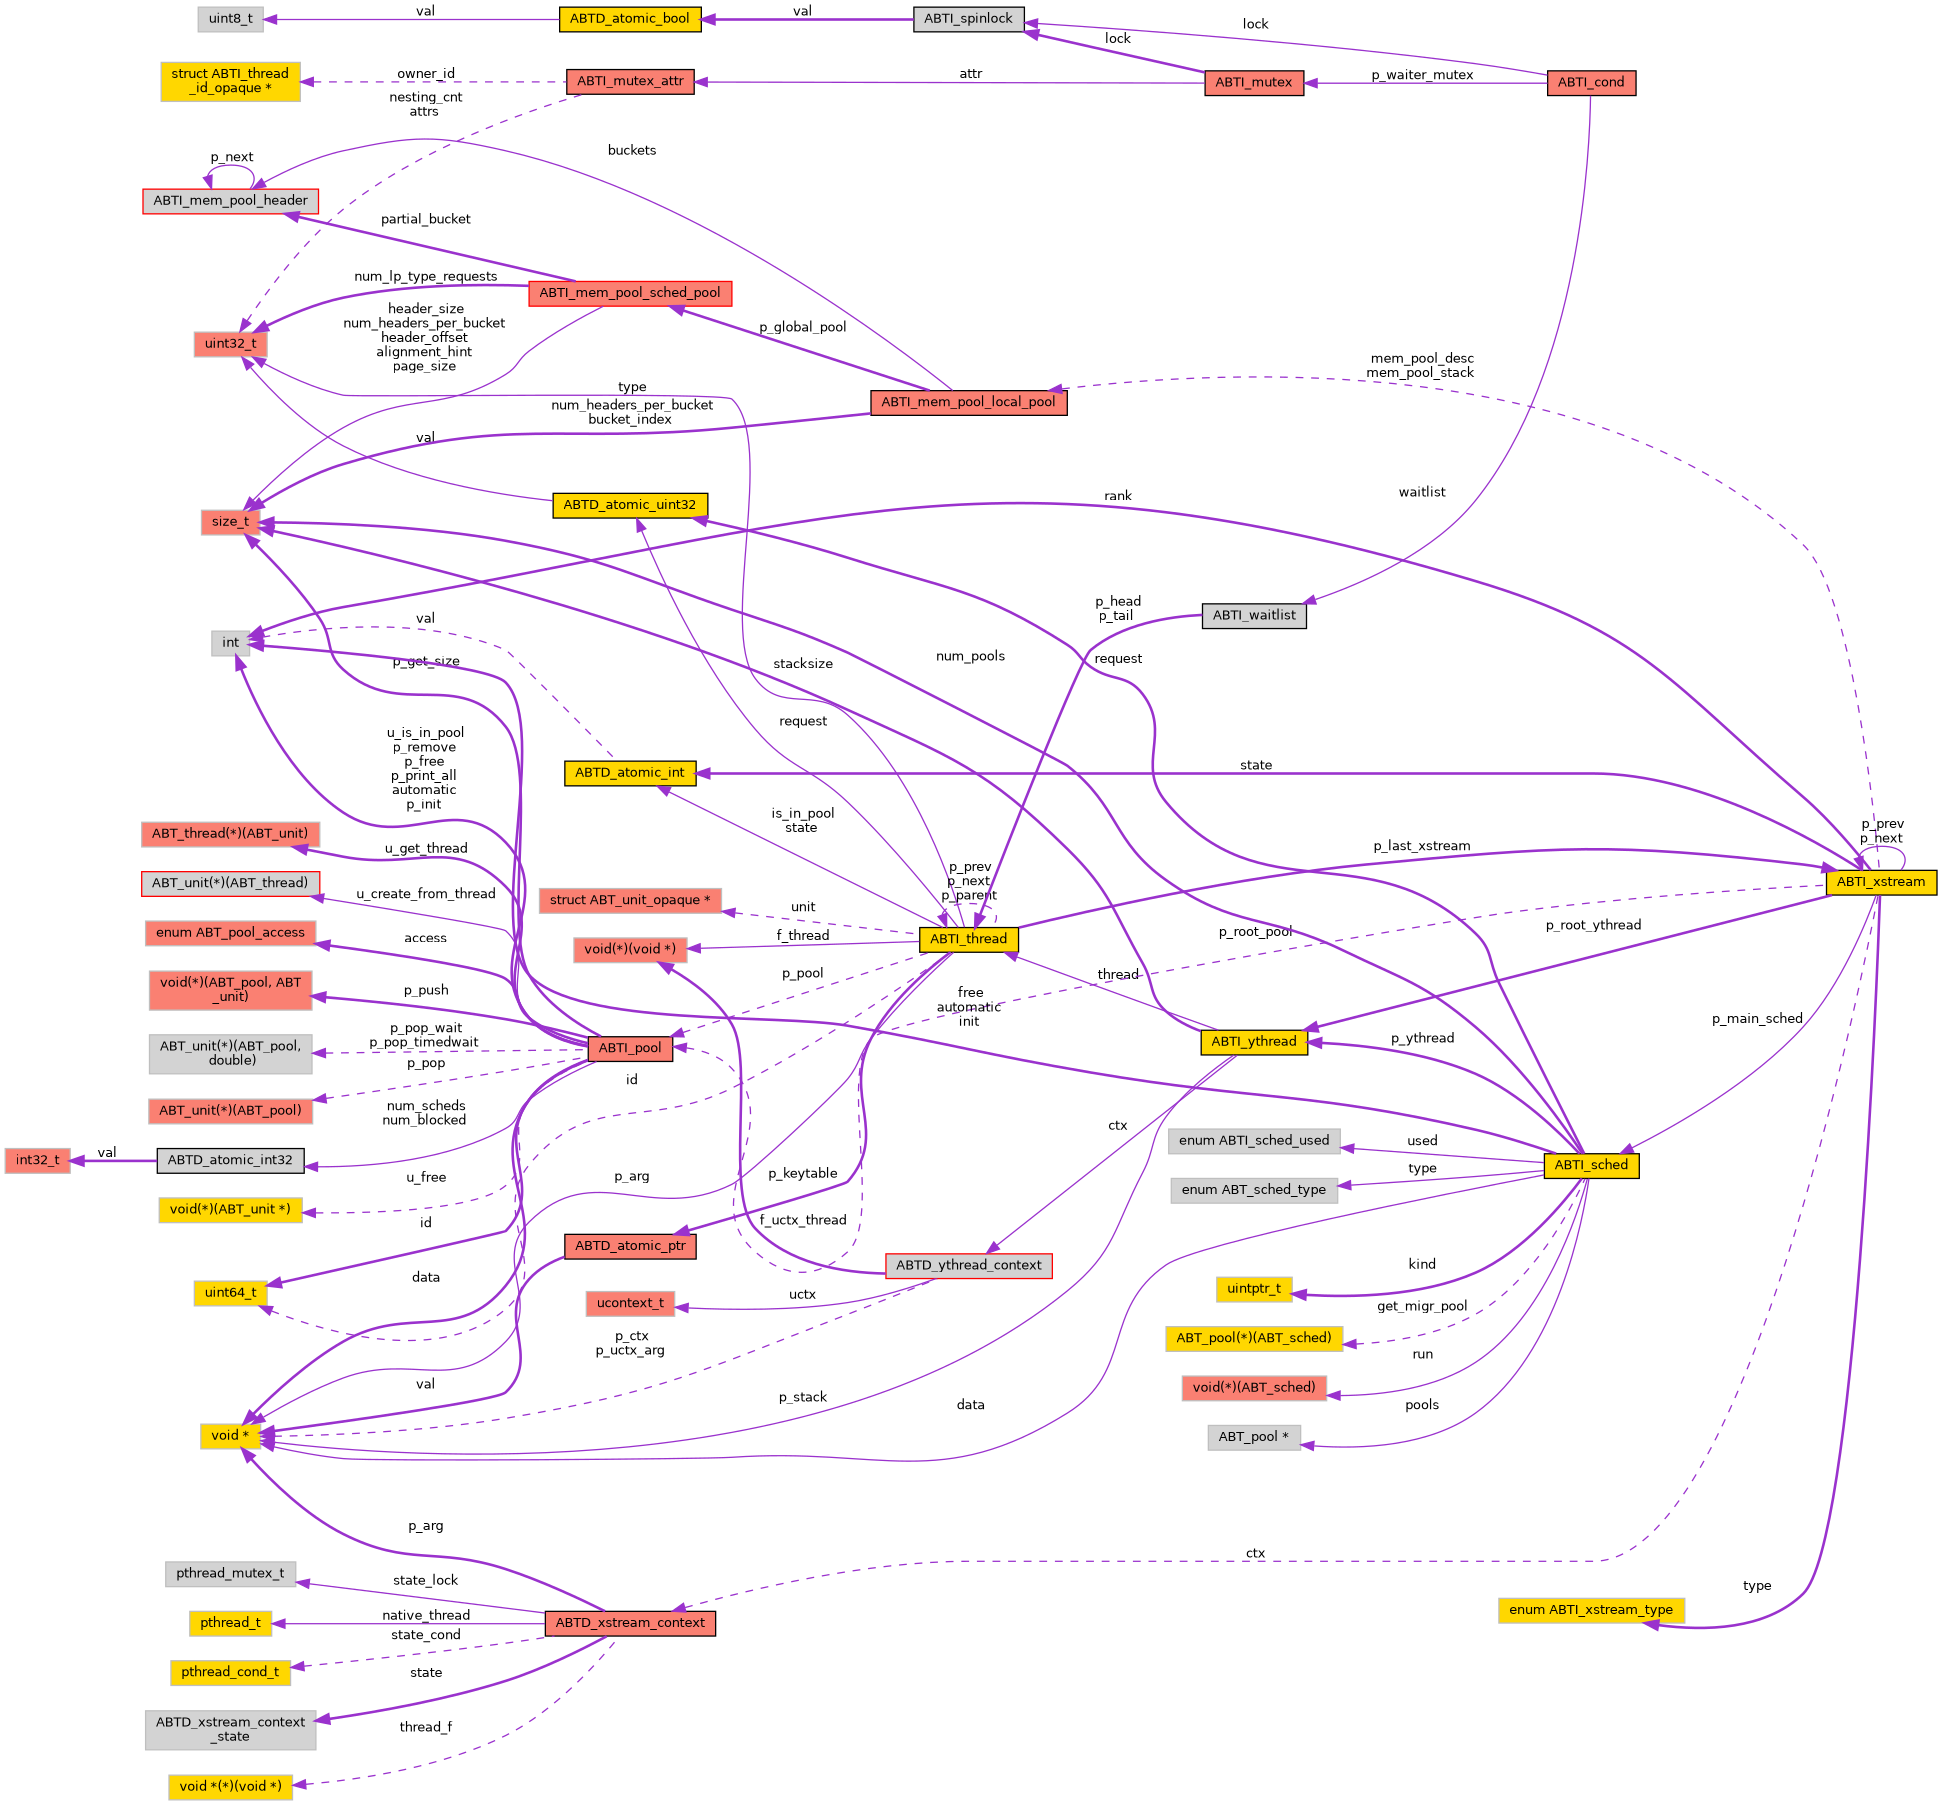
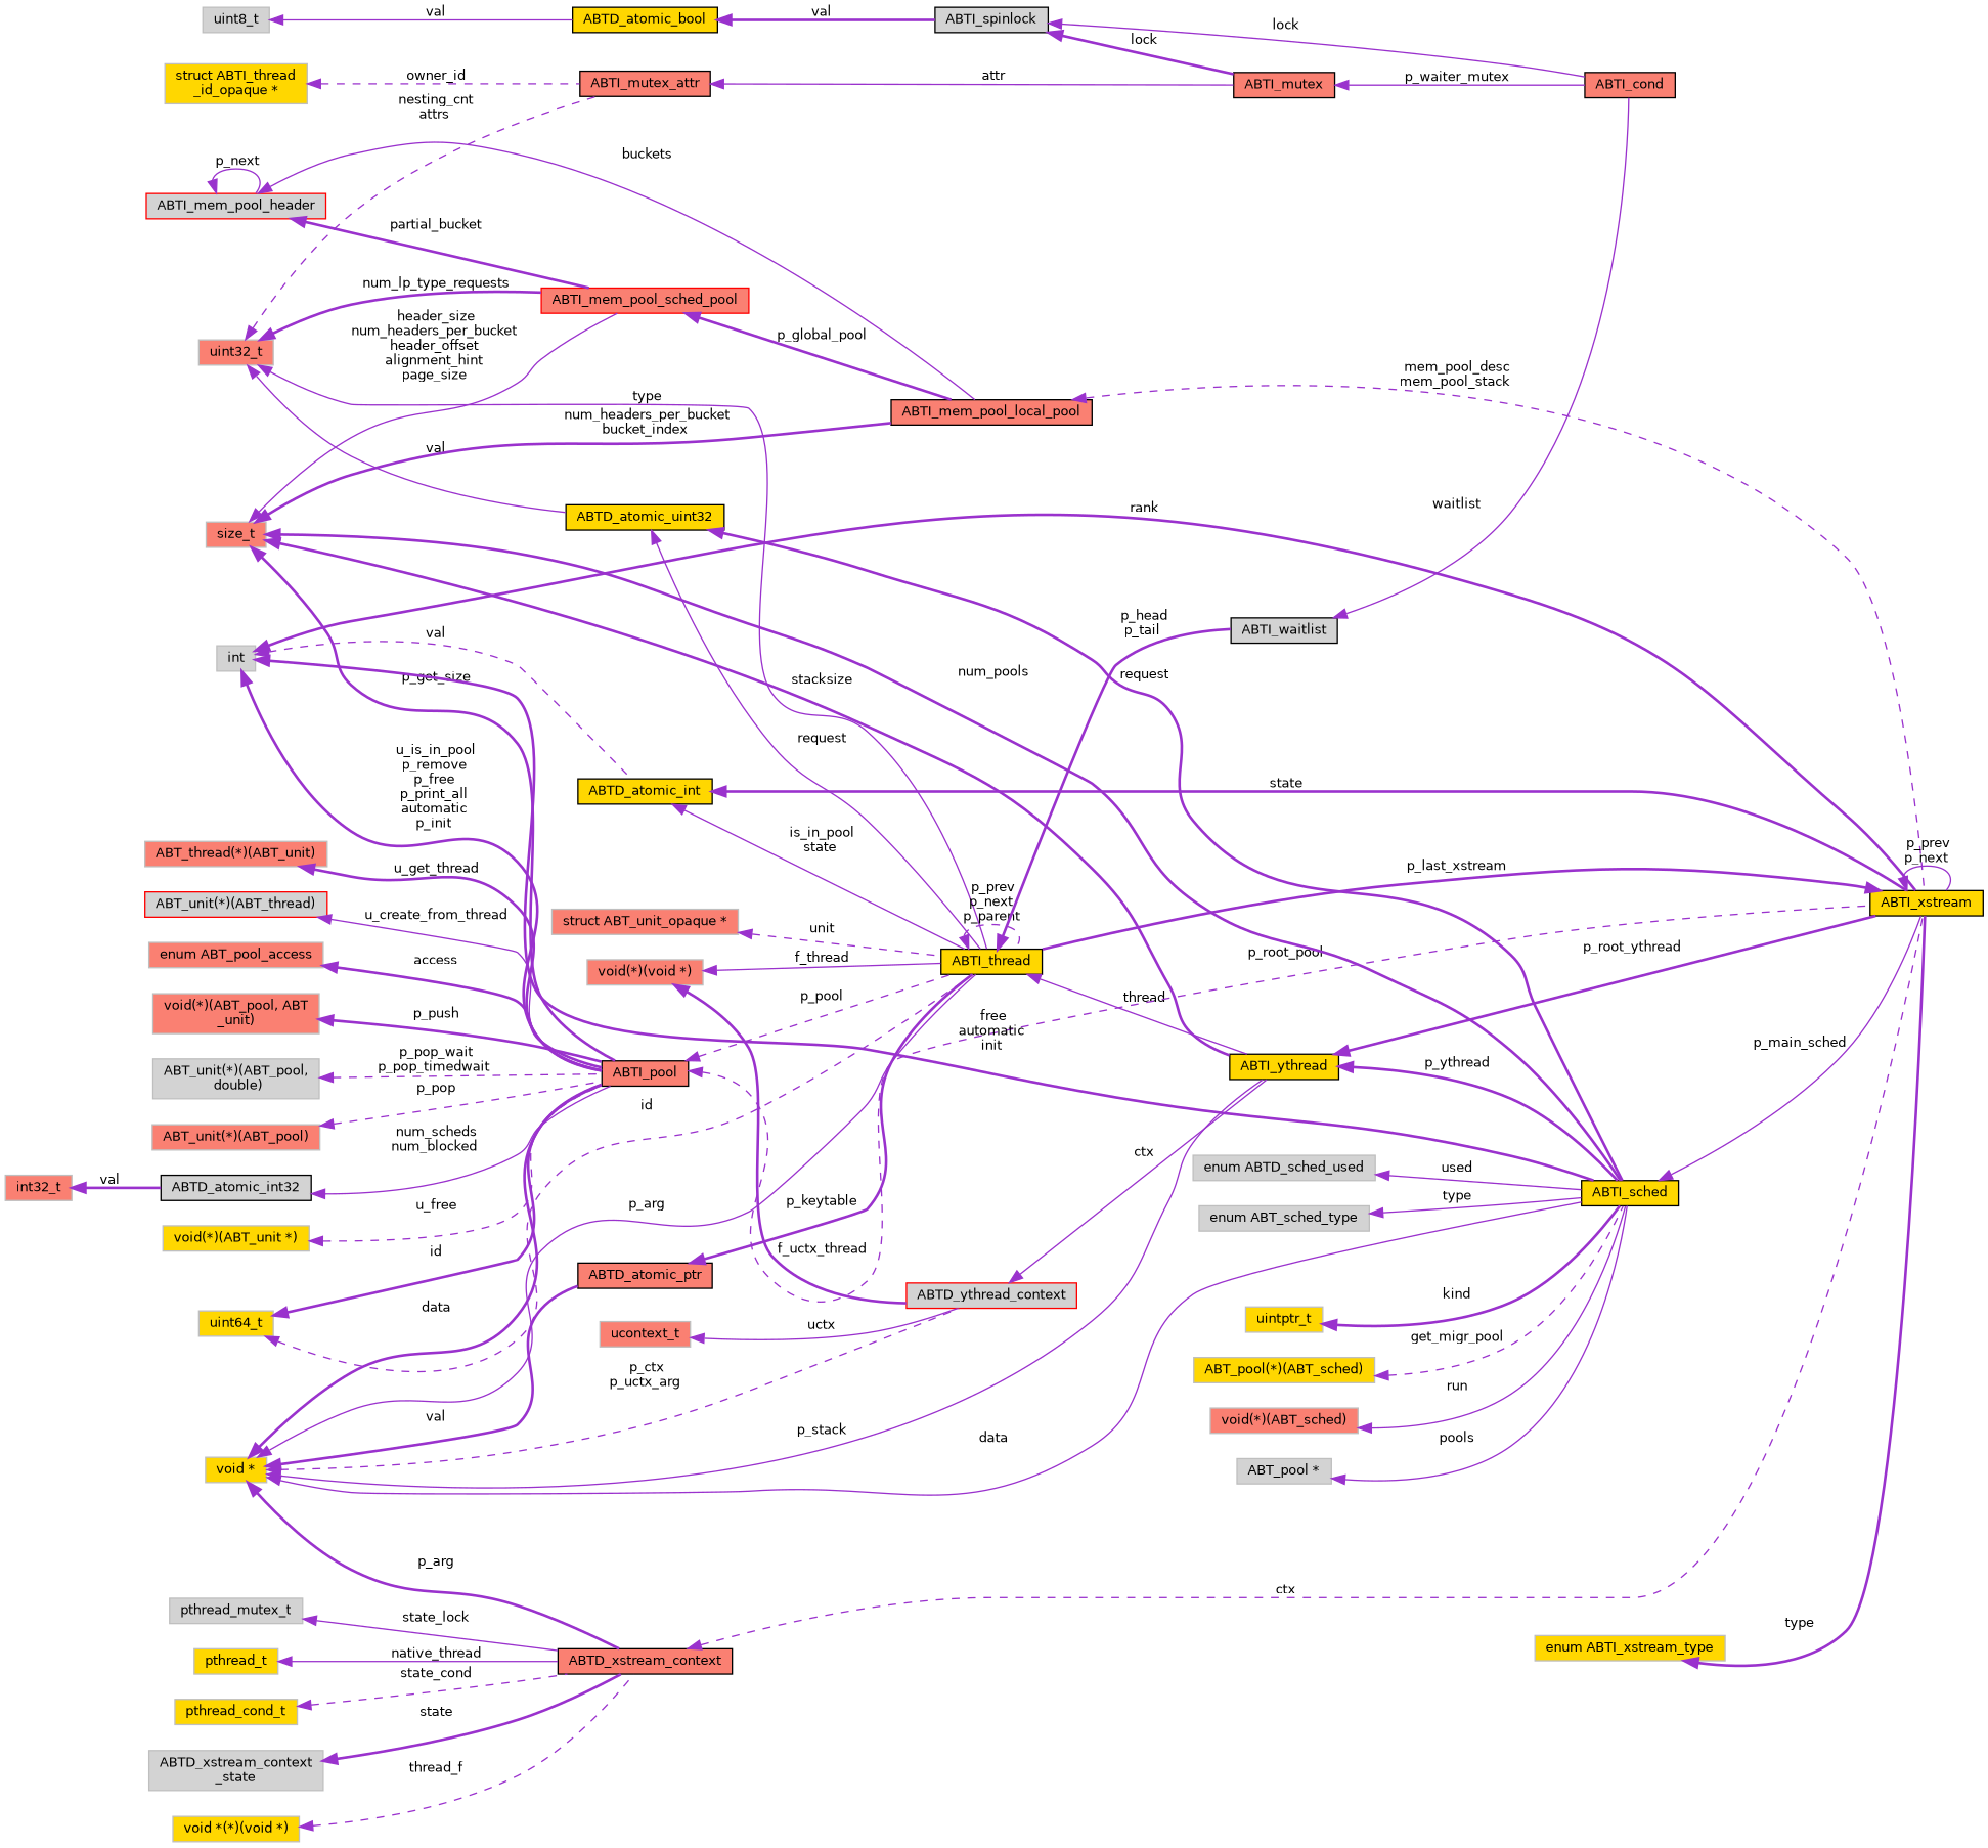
  digraph {
    rankdir=LR
    node [color=grey75 fillcolor=salmon fontname=Helvetica fontsize=10 shape=record style=filled]
    edge [color=darkorchid3 dir=back fontname=Helvetica fontsize=10 labelfontname=Helvetica labelfontsize=10 style=bold]
    n1 [color=black fontcolor=black height=0.2 label=ABTI_cond width=0.4]
    n2 [color=black height=0.2 label=ABTI_mutex width=0.4]
    n3 [color=black fillcolor=lightgrey height=0.2 label=ABTI_spinlock width=0.4]
    n4 [color=black fillcolor=gold height=0.2 label=ABTD_atomic_bool width=0.4]
    n5 [fillcolor=lightgrey height=0.2 label=uint8_t width=0.4]
    n6 [color=black height=0.2 label=ABTI_mutex_attr width=0.4]
    n7 [height=0.2 label=uint32_t width=0.4]
    n8 [color=black fillcolor=gold height=0.2 label=ABTI_thread width=0.4]
    n9 [color=black fillcolor=gold height=0.2 label=ABTD_atomic_uint32 width=0.4]
    n10 [color=red height=0.2 label=ABTI_mem_pool_sched_pool width=0.4]
    n11 [color=black fillcolor=lightgrey height=0.2 label=ABTI_waitlist width=0.4]
    n12 [color=black fillcolor=gold height=0.2 label=ABTI_ythread width=0.4]
    n13 [color=black fillcolor=gold height=0.2 label=ABTI_sched width=0.4]
    n14 [color=black height=0.2 label=ABTI_mem_pool_local_pool width=0.4]
    n15 [fillcolor=gold height=0.2 label="struct ABTI_thread\l_id_opaque *" width=0.4]
    n16 [color=black fillcolor=gold height=0.2 label=ABTI_xstream width=0.4]
    n17 [height=0.2 label="void(*)(void *)" width=0.4]
    n18 [color=red fillcolor=lightgrey height=0.2 label=ABTD_ythread_context width=0.4]
    n19 [fillcolor=gold height=0.2 label=uint64_t width=0.4]
    n20 [color=black height=0.2 label=ABTI_pool width=0.4]
    n21 [fillcolor=gold height=0.2 label="void(*)(ABT_unit *)" width=0.4]
    n22 [height=0.2 label="ABT_thread(*)(ABT_unit)" width=0.4]
    n23 [color=red fillcolor=lightgrey height=0.2 label="ABT_unit(*)(ABT_thread)" width=0.4]
    n24 [height=0.2 label="enum ABT_pool_access" width=0.4]
    n25 [height=0.2 label="void(*)(ABT_pool, ABT\l_unit)" width=0.4]
    n26 [height=0.2 label=size_t width=0.4]
    n27 [fillcolor=lightgrey height=0.2 label="ABT_unit(*)(ABT_pool,\l double)" width=0.4]
    n28 [fillcolor=lightgrey height=0.2 label=int width=0.4]
    n29 [color=black fillcolor=gold height=0.2 label=ABTD_atomic_int width=0.4]
    n30 [color=black fillcolor=lightgrey height=0.2 label=ABTD_atomic_int32 width=0.4]
    n31 [height=0.2 label=int32_t width=0.4]
    n32 [height=0.2 label="ABT_unit(*)(ABT_pool)" width=0.4]
    n33 [fillcolor=gold height=0.2 label="void *" width=0.4]
    n34 [color=black height=0.2 label=ABTD_xstream_context width=0.4]
    n35 [color=black height=0.2 label=ABTD_atomic_ptr width=0.4]
    n36 [fillcolor=lightgrey height=0.2 label="ABTD_xstream_context\l_state" width=0.4]
    n37 [fillcolor=gold height=0.2 label="void *(*)(void *)" width=0.4]
    n38 [fillcolor=lightgrey height=0.2 label=pthread_mutex_t width=0.4]
    n39 [fillcolor=gold height=0.2 label=pthread_t width=0.4]
    n40 [fillcolor=gold height=0.2 label=pthread_cond_t width=0.4]
    n41 [fillcolor=gold height=0.2 label="ABT_pool(*)(ABT_sched)" width=0.4]
    n42 [height=0.2 label=ucontext_t width=0.4]
    n43 [height=0.2 label="void(*)(ABT_sched)" width=0.4]
    n44 [fillcolor=lightgrey height=0.2 label="ABT_pool *" width=0.4]
-   n45 [fillcolor=lightgrey height=0.2 label="enum ABTI_sched_used" width=0.4]
+   n45 [fillcolor=lightgrey height=0.2 label="enum ABTD_sched_used" width=0.4]
    n46 [fillcolor=lightgrey height=0.2 label="enum ABT_sched_type" width=0.4]
    n47 [fillcolor=gold height=0.2 label=uintptr_t width=0.4]
    n48 [fillcolor=gold height=0.2 label="enum ABTI_xstream_type" width=0.4]
    n49 [color=red fillcolor=lightgrey height=0.2 label=ABTI_mem_pool_header width=0.4]
    n50 [height=0.2 label="struct ABT_unit_opaque *" width=0.4]
    n2 -> n1 [label=" p_waiter_mutex" style=solid]
    n3 -> n1 [label=" lock" style=solid]
    n3 -> n2 [label=" lock"]
    n4 -> n3 [label=" val"]
    n5 -> n4 [label=" val" style=solid]
    n6 -> n2 [label=" attr" style=solid]
    n7 -> n6 [label=" nesting_cnt\nattrs" style=dashed]
    n7 -> n8 [label=" type" style=solid]
    n7 -> n9 [label=" val" style=solid]
    n7 -> n10 [label=" num_lp_type_requests"]
    n8 -> n8 [label=" p_prev\np_next\np_parent" style=dashed]
    n8 -> n11 [label=" p_head\np_tail"]
    n8 -> n12 [label=" thread" style=solid]
    n9 -> n8 [label=" request" style=solid]
    n9 -> n13 [label=" request"]
    n10 -> n14 [label=" p_global_pool"]
    n11 -> n1 [label=" waitlist" style=solid]
    n12 -> n13 [label=" p_ythread"]
    n12 -> n16 [label=" p_root_ythread"]
    n13 -> n16 [label=" p_main_sched" style=solid]
    n14 -> n16 [label=" mem_pool_desc\nmem_pool_stack" style=dashed]
    n15 -> n6 [label=" owner_id" style=dashed]
    n16 -> n8 [label=" p_last_xstream"]
    n16 -> n16 [label=" p_prev\np_next" style=solid]
    n17 -> n8 [label=" f_thread" style=solid]
    n17 -> n18 [label=" f_uctx_thread"]
    n18 -> n12 [label=" ctx" style=solid]
    n19 -> n8 [label=" id" style=dashed]
    n19 -> n20 [label=" id"]
    n20 -> n8 [label=" p_pool" style=dashed]
    n20 -> n16 [label=" p_root_pool" style=dashed]
    n21 -> n20 [label=" u_free" style=dashed]
    n22 -> n20 [label=" u_get_thread"]
    n23 -> n20 [label=" u_create_from_thread" style=solid]
    n24 -> n20 [label=" access"]
    n25 -> n20 [label=" p_push"]
    n26 -> n10 [label=" header_size\nnum_headers_per_bucket\nheader_offset\nalignment_hint\npage_size" style=solid]
    n26 -> n12 [label=" stacksize"]
    n26 -> n13 [label=" num_pools"]
    n26 -> n14 [label=" num_headers_per_bucket\nbucket_index"]
    n26 -> n20 [label=" p_get_size"]
    n27 -> n20 [label=" p_pop_wait\np_pop_timedwait" style=dashed]
    n28 -> n13 [label=" free\nautomatic\ninit"]
    n28 -> n16 [label=" rank"]
    n28 -> n20 [label=" u_is_in_pool\np_remove\np_free\np_print_all\nautomatic\np_init"]
    n28 -> n29 [label=" val" style=dashed]
    n29 -> n8 [label=" is_in_pool\nstate" style=solid]
    n29 -> n16 [label=" state"]
    n30 -> n20 [label=" num_scheds\nnum_blocked" style=solid]
    n31 -> n30 [label=" val"]
    n32 -> n20 [label=" p_pop" style=dashed]
    n33 -> n8 [label=" p_arg" style=solid]
    n33 -> n12 [label=" p_stack" style=solid]
    n33 -> n13 [label=" data" style=solid]
    n33 -> n18 [label=" p_ctx\np_uctx_arg" style=dashed]
    n33 -> n20 [label=" data"]
    n33 -> n34 [label=" p_arg"]
    n33 -> n35 [label=" val"]
    n34 -> n16 [label=" ctx" style=dashed]
    n35 -> n8 [label=" p_keytable"]
    n36 -> n34 [label=" state"]
    n37 -> n34 [label=" thread_f" style=dashed]
    n38 -> n34 [label=" state_lock" style=solid]
    n39 -> n34 [label=" native_thread" style=solid]
    n40 -> n34 [label=" state_cond" style=dashed]
    n41 -> n13 [label=" get_migr_pool" style=dashed]
    n42 -> n18 [label=" uctx" style=solid]
    n43 -> n13 [label=" run" style=solid]
    n44 -> n13 [label=" pools" style=solid]
    n45 -> n13 [label=" used" style=solid]
    n46 -> n13 [label=" type" style=solid]
    n47 -> n13 [label=" kind"]
    n48 -> n16 [label=" type"]
    n49 -> n10 [label=" partial_bucket"]
    n49 -> n14 [label=" buckets" style=solid]
    n49 -> n49 [label=" p_next" style=solid]
    n50 -> n8 [label=" unit" style=dashed]
  }
